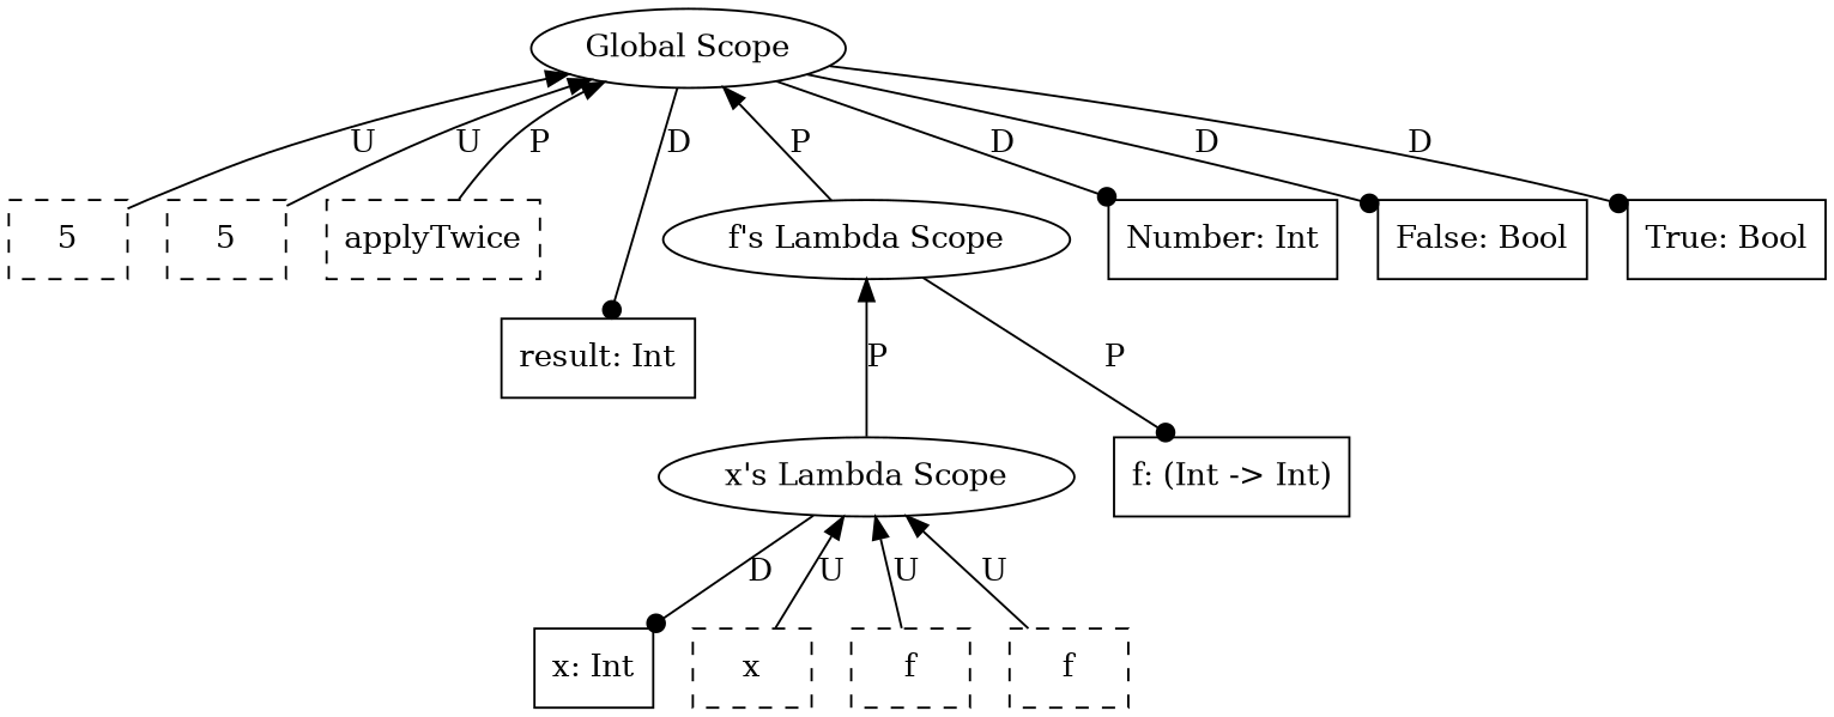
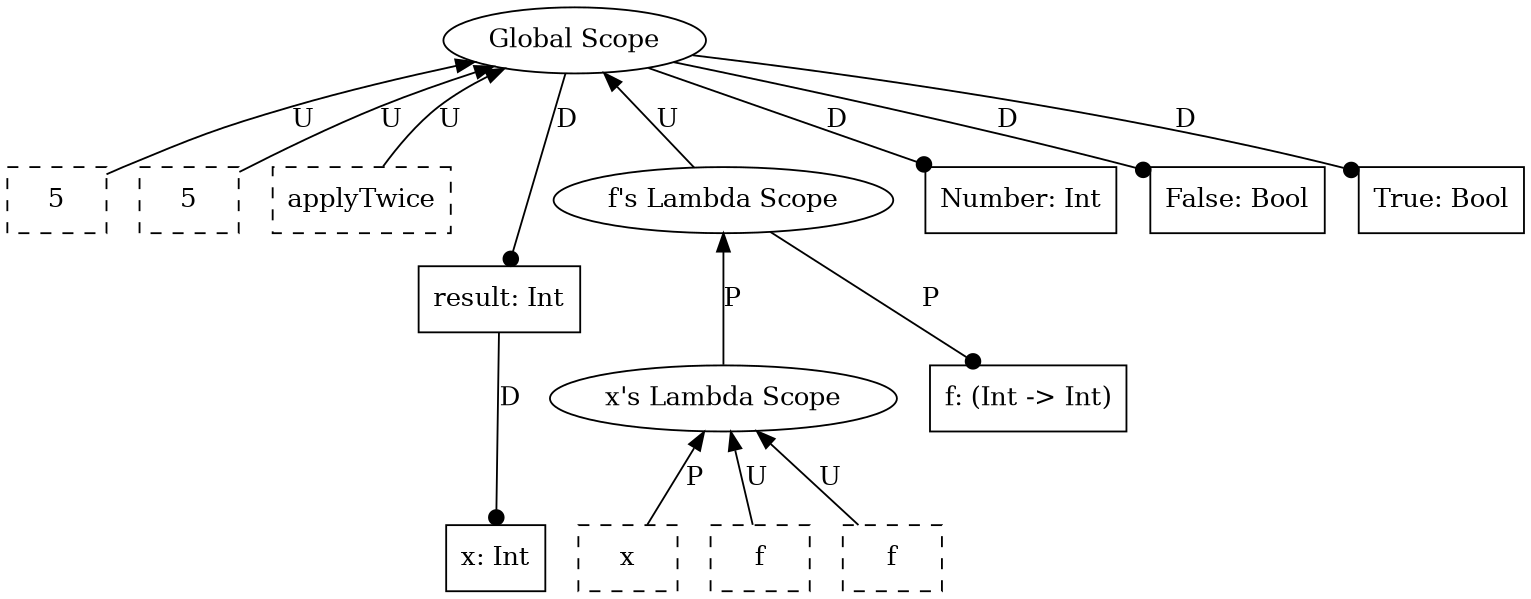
  graph {
    node [shape=box]
    edge [dir=back]
    n1 [label=5 style=dashed]
    n2 [label=5 style=dashed]
    n3 [label=applyTwice style=dashed]
    n4 [label="result: Int"]
    n5 [label=x style=dashed]
    n6 [label=f style=dashed]
    n7 [label=f style=dashed]
    n8 [label="x: Int"]
    n9 [label="x's Lambda Scope" shape=ellipse]
    n10 [label="f: (Int -> Int)"]
    n11 [label="f's Lambda Scope" shape=ellipse]
    n12 [label="Number: Int"]
    n13 [label="False: Bool"]
    n14 [label="True: Bool"]
    n15 [label="Global Scope" shape=ellipse]
-   n9 -- n5 [label=U]
+   n9 -- n5 [label=P]
    n9 -- n6 [label=U]
    n9 -- n7 [label=U]
-   n9 -- n8 [arrowhead=dot dir=forward label=D]
+   n4 -- n8 [arrowhead=dot dir=forward label=D]
    n11 -- n9 [label=P]
    n11 -- n10 [arrowhead=dot dir=forward label=P]
    n15 -- n1 [label=U]
    n15 -- n2 [label=U]
-   n15 -- n3 [label=P]
+   n15 -- n3 [label=U]
    n15 -- n4 [arrowhead=dot dir=forward label=D]
-   n15 -- n11 [label=P]
+   n15 -- n11 [label=U]
    n15 -- n12 [arrowhead=dot dir=forward label=D]
    n15 -- n13 [arrowhead=dot dir=forward label=D]
    n15 -- n14 [arrowhead=dot dir=forward label=D]
  }
